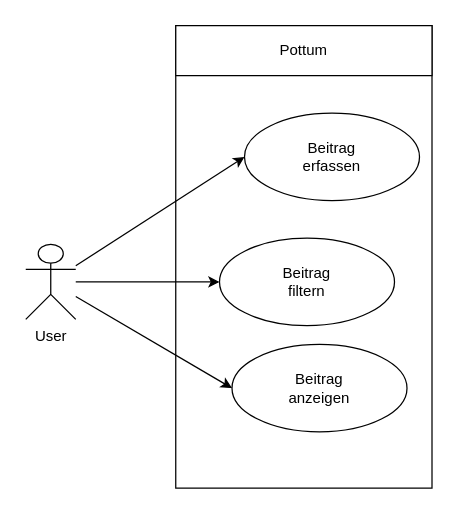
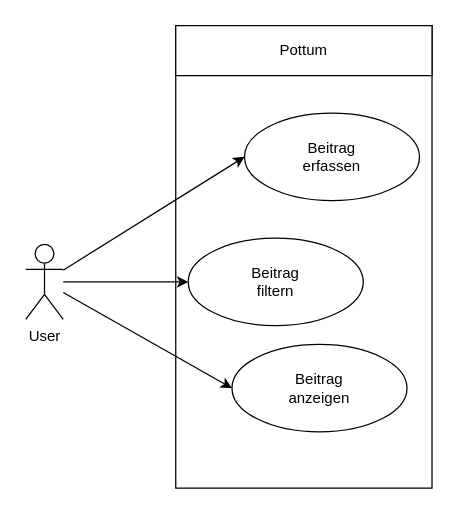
  <mxCell id="0" />
  <mxCell id="1" parent="0" />
  <mxCell id="2" value="" style="rounded=0;whiteSpace=wrap;html=1;" vertex="1" parent="1"><mxGeometry x="140" y="20" width="205" height="370" as="geometry" /></mxCell>
  <mxCell id="3" value="Pottum" style="rounded=0;whiteSpace=wrap;html=1;" vertex="1" parent="1"><mxGeometry x="140" y="20" width="205" height="40" as="geometry" /></mxCell>
  <mxCell id="4" style="rounded=0;orthogonalLoop=1;jettySize=auto;html=1;entryX=0;entryY=0.5;entryDx=0;entryDy=0;" edge="1" parent="1" source="7" target="8"><mxGeometry relative="1" as="geometry" /></mxCell>
  <mxCell id="5" style="edgeStyle=orthogonalEdgeStyle;rounded=0;orthogonalLoop=1;jettySize=auto;html=1;" edge="1" parent="1" source="7" target="9"><mxGeometry relative="1" as="geometry" /></mxCell>
  <mxCell id="6" style="rounded=0;orthogonalLoop=1;jettySize=auto;html=1;entryX=0;entryY=0.5;entryDx=0;entryDy=0;" edge="1" parent="1" source="7" target="10"><mxGeometry relative="1" as="geometry" /></mxCell>
- <mxCell id="7" value="User" style="shape=umlActor;verticalLabelPosition=bottom;verticalAlign=top;html=1;" vertex="1" parent="1"><mxGeometry x="20" y="195" width="40" height="60" as="geometry" /></mxCell>
+ <mxCell id="7" value="User" style="shape=umlActor;verticalLabelPosition=bottom;verticalAlign=top;html=1;" vertex="1" parent="1"><mxGeometry x="20" y="195" width="30" height="60" as="geometry" /></mxCell>
  <mxCell id="8" value="&lt;div&gt;Beitrag&lt;/div&gt;&lt;div&gt;erfassen&lt;br&gt;&lt;/div&gt;" style="ellipse;whiteSpace=wrap;html=1;" vertex="1" parent="1"><mxGeometry x="195" y="90" width="140" height="70" as="geometry" /></mxCell>
- <mxCell id="9" value="&lt;div&gt;Beitrag&lt;/div&gt;&lt;div&gt;filtern&lt;br&gt;&lt;/div&gt;" style="ellipse;whiteSpace=wrap;html=1;" vertex="1" parent="1"><mxGeometry x="175" y="190" width="140" height="70" as="geometry" /></mxCell>
+ <mxCell id="9" value="&lt;div&gt;Beitrag&lt;/div&gt;&lt;div&gt;filtern&lt;br&gt;&lt;/div&gt;" style="ellipse;whiteSpace=wrap;html=1;" vertex="1" parent="1"><mxGeometry x="150" y="190" width="140" height="70" as="geometry" /></mxCell>
  <mxCell id="10" value="&lt;div&gt;Beitrag&lt;/div&gt;&lt;div&gt;anzeigen&lt;br&gt;&lt;/div&gt;" style="ellipse;whiteSpace=wrap;html=1;" vertex="1" parent="1"><mxGeometry x="185" y="275" width="140" height="70" as="geometry" /></mxCell>
